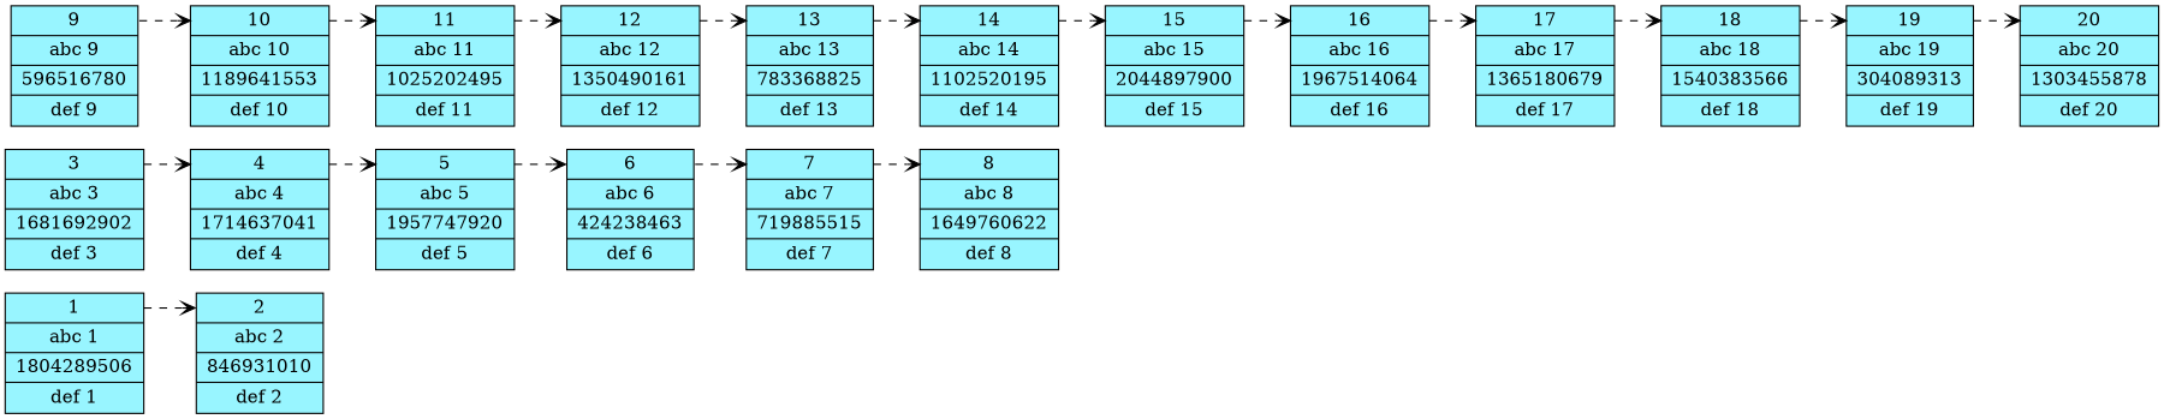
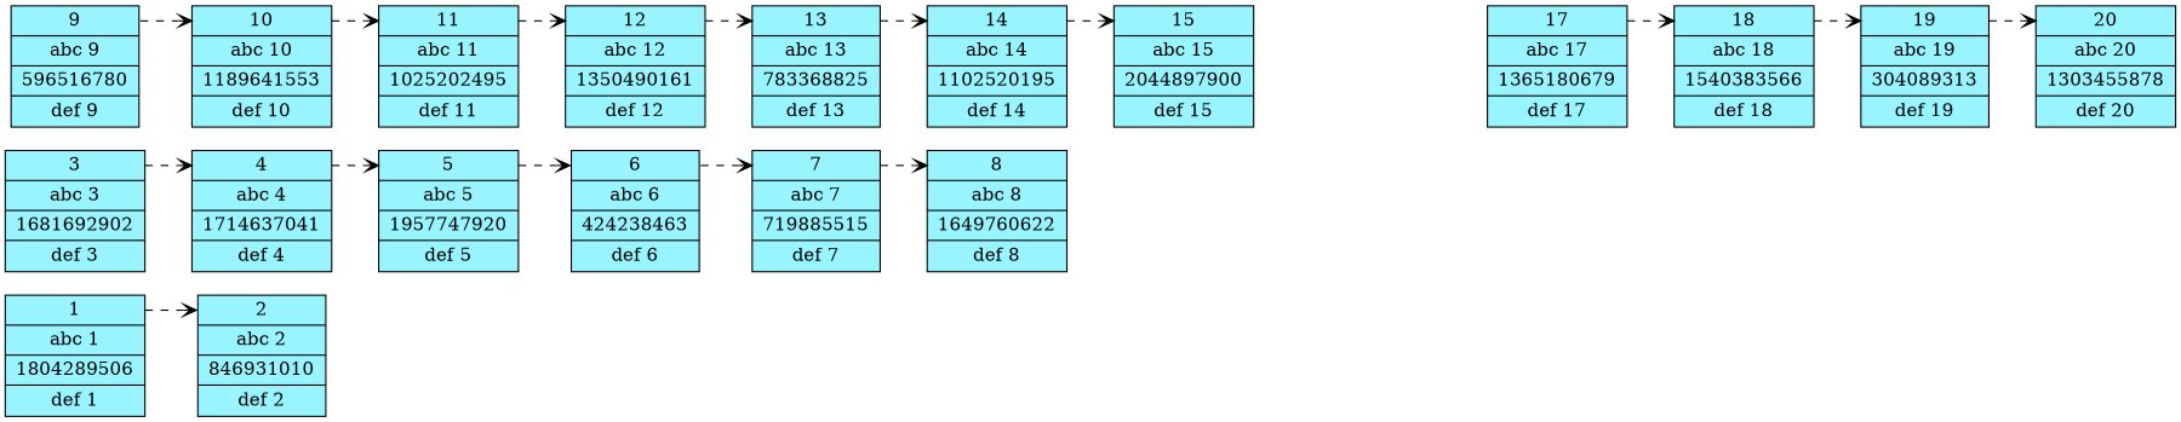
  digraph {
    rankdir=LR
    node [fillcolor=cadetblue1 shape=record style=filled]
    edge [arrowhead=vee headport=f0 style=dashed tailport=f0]
    n1 [label="<f0>1 | <f1>abc 1 | <f2>1804289506 | <f3>def 1"]
    n2 [label="<f0>2 | <f1>abc 2 | <f2>846931010 | <f3>def 2"]
    n3 [label="<f0>3 | <f1>abc 3 | <f2>1681692902 | <f3>def 3"]
    n4 [label="<f0>4 | <f1>abc 4 | <f2>1714637041 | <f3>def 4"]
    n5 [label="<f0>5 | <f1>abc 5 | <f2>1957747920 | <f3>def 5"]
    n6 [label="<f0>6 | <f1>abc 6 | <f2>424238463 | <f3>def 6"]
    n7 [label="<f0>7 | <f1>abc 7 | <f2>719885515 | <f3>def 7"]
    n8 [label="<f0>8 | <f1>abc 8 | <f2>1649760622 | <f3>def 8"]
    n9 [label="<f0>9 | <f1>abc 9 | <f2>596516780 | <f3>def 9"]
    n10 [label="<f0>10 | <f1>abc 10 | <f2>1189641553 | <f3>def 10"]
    n11 [label="<f0>11 | <f1>abc 11 | <f2>1025202495 | <f3>def 11"]
    n12 [label="<f0>12 | <f1>abc 12 | <f2>1350490161 | <f3>def 12"]
    n13 [label="<f0>13 | <f1>abc 13 | <f2>783368825 | <f3>def 13"]
    n14 [label="<f0>14 | <f1>abc 14 | <f2>1102520195 | <f3>def 14"]
    n15 [label="<f0>15 | <f1>abc 15 | <f2>2044897900 | <f3>def 15"]
-   n16 [label="<f0>16 | <f1>abc 16 | <f2>1967514064 | <f3>def 16"]
    n17 [label="<f0>17 | <f1>abc 17 | <f2>1365180679 | <f3>def 17"]
    n18 [label="<f0>18 | <f1>abc 18 | <f2>1540383566 | <f3>def 18"]
    n19 [label="<f0>19 | <f1>abc 19 | <f2>304089313 | <f3>def 19"]
    n20 [label="<f0>20 | <f1>abc 20 | <f2>1303455878 | <f3>def 20"]
    n1 -> n2
    n3 -> n4
    n4 -> n5
    n5 -> n6
    n6 -> n7
    n7 -> n8
    n9 -> n10
    n10 -> n11
    n11 -> n12
    n12 -> n13
    n13 -> n14
    n14 -> n15
-   n15 -> n16
-   n16 -> n17
    n17 -> n18
    n18 -> n19
    n19 -> n20
  }
